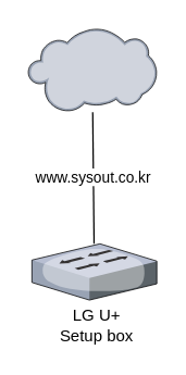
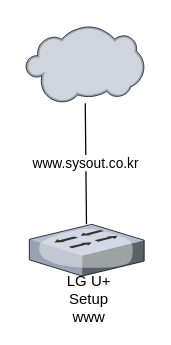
  <mxCell id="0" />
  <mxCell id="1" parent="0" />
  <mxCell id="2" value="www.sysout.co.kr" style="endArrow=none;html=1;rounded=0;" edge="1" parent="1" source="5" target="7"><mxGeometry width="50" height="50" relative="1" as="geometry"><mxPoint x="68.795" y="182" as="sourcePoint" /><mxPoint x="260" y="174" as="targetPoint" /></mxGeometry></mxCell>
  <mxCell id="3" value="" style="group" vertex="1" connectable="0" parent="1"><mxGeometry x="23" y="179" width="92" height="74.5" as="geometry" /></mxCell>
- <mxCell id="4" value="LG U+ Setup box" style="text;html=1;strokeColor=none;fillColor=none;align=center;verticalAlign=middle;whiteSpace=wrap;rounded=0;" vertex="1" parent="3"><mxGeometry x="18" y="44.5" width="60" height="30" as="geometry" /></mxCell>
+ <mxCell id="4" value="LG U+ Setup www" style="text;html=1;strokeColor=none;fillColor=none;align=center;verticalAlign=middle;whiteSpace=wrap;rounded=0;" vertex="1" parent="3"><mxGeometry x="18" y="44.5" width="60" height="30" as="geometry" /></mxCell>
  <mxCell id="5" value="" style="verticalLabelPosition=bottom;sketch=0;aspect=fixed;html=1;verticalAlign=top;strokeColor=none;align=center;outlineConnect=0;shape=mxgraph.citrix.switch;" vertex="1" parent="3"><mxGeometry width="92" height="41.5" as="geometry" /></mxCell>
  <mxCell id="6" value="" style="group" vertex="1" connectable="0" parent="1"><mxGeometry x="20" y="20" width="95" height="62" as="geometry" /></mxCell>
  <mxCell id="7" value="" style="verticalLabelPosition=bottom;sketch=0;aspect=fixed;html=1;verticalAlign=top;strokeColor=none;align=center;outlineConnect=0;shape=mxgraph.citrix.cloud;" vertex="1" parent="6"><mxGeometry width="95" height="62" as="geometry" /></mxCell>
